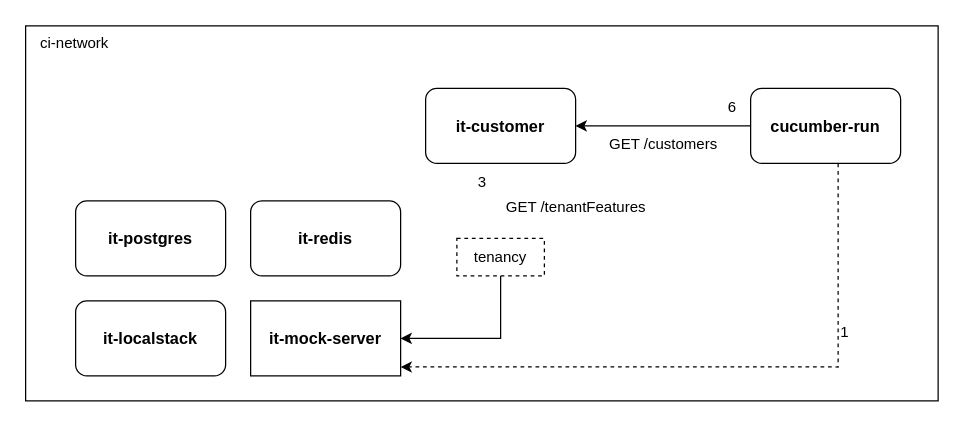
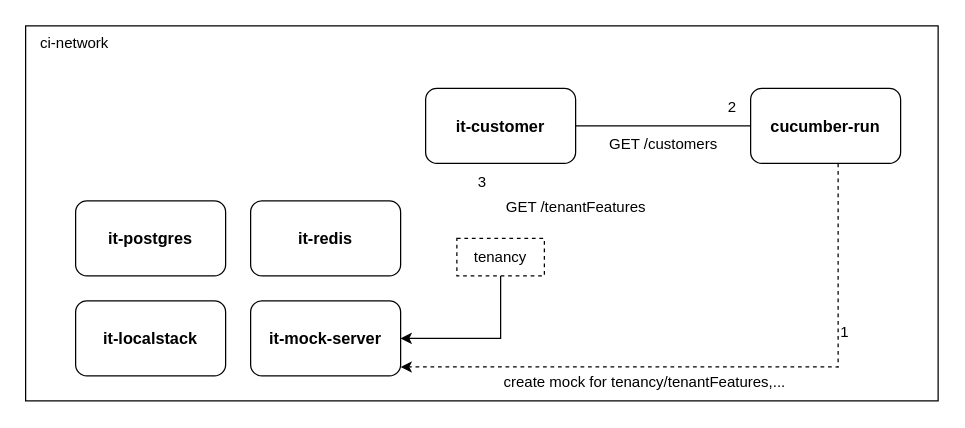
  <mxCell id="0" />
  <mxCell id="1" parent="0" />
  <mxCell id="2" value="ci-network" style="rounded=0;whiteSpace=wrap;html=1;align=left;verticalAlign=top;fillColor=none;spacingLeft=10;" vertex="1" parent="1"><mxGeometry x="20" y="20" width="730" height="300" as="geometry" /></mxCell>
  <mxCell id="3" value="&lt;b&gt;&lt;font style=&quot;font-size: 13px;&quot;&gt;it-postgres&lt;/font&gt;&lt;/b&gt;" style="rounded=1;whiteSpace=wrap;html=1;" vertex="1" parent="1"><mxGeometry x="60" y="160" width="120" height="60" as="geometry" /></mxCell>
  <mxCell id="4" value="&lt;b&gt;&lt;font style=&quot;font-size: 13px;&quot;&gt;it-redis&lt;/font&gt;&lt;/b&gt;" style="rounded=1;whiteSpace=wrap;html=1;" vertex="1" parent="1"><mxGeometry x="200" y="160" width="120" height="60" as="geometry" /></mxCell>
  <mxCell id="5" value="&lt;span style=&quot;font-size: 13px;&quot;&gt;&lt;b&gt;it-localstack&lt;/b&gt;&lt;/span&gt;" style="rounded=1;whiteSpace=wrap;html=1;" vertex="1" parent="1"><mxGeometry x="60" y="240" width="120" height="60" as="geometry" /></mxCell>
- <mxCell id="6" value="&lt;b&gt;&lt;font style=&quot;font-size: 13px;&quot;&gt;it-mock-server&lt;/font&gt;&lt;/b&gt;" style="whiteSpace=wrap;html=1;rounded=0;" vertex="1" parent="1"><mxGeometry x="200" y="240" width="120" height="60" as="geometry" /></mxCell>
+ <mxCell id="6" value="&lt;b&gt;&lt;font style=&quot;font-size: 13px;&quot;&gt;it-mock-server&lt;/font&gt;&lt;/b&gt;" style="rounded=1;whiteSpace=wrap;html=1;" vertex="1" parent="1"><mxGeometry x="200" y="240" width="120" height="60" as="geometry" /></mxCell>
  <mxCell id="7" value="&lt;b&gt;&lt;font style=&quot;font-size: 13px;&quot;&gt;it-customer&lt;/font&gt;&lt;/b&gt;" style="rounded=1;whiteSpace=wrap;html=1;" vertex="1" parent="1"><mxGeometry x="340" y="70" width="120" height="60" as="geometry" /></mxCell>
- <mxCell id="8" style="edgeStyle=orthogonalEdgeStyle;rounded=0;orthogonalLoop=1;jettySize=auto;html=1;entryX=1;entryY=0.5;entryDx=0;entryDy=0;" edge="1" parent="1" source="9" target="7"><mxGeometry relative="1" as="geometry" /></mxCell>
+ <mxCell id="8" style="edgeStyle=orthogonalEdgeStyle;rounded=0;orthogonalLoop=1;jettySize=auto;html=1;entryX=1;entryY=0.5;entryDx=0;entryDy=0;endArrow=none;" edge="1" parent="1" source="9" target="7"><mxGeometry relative="1" as="geometry" /></mxCell>
  <mxCell id="9" value="&lt;b&gt;&lt;font style=&quot;font-size: 13px;&quot;&gt;cucumber-run&lt;/font&gt;&lt;/b&gt;" style="rounded=1;whiteSpace=wrap;html=1;" vertex="1" parent="1"><mxGeometry x="600" y="70" width="120" height="60" as="geometry" /></mxCell>
  <mxCell id="10" style="edgeStyle=orthogonalEdgeStyle;rounded=0;orthogonalLoop=1;jettySize=auto;html=1;entryX=1;entryY=0.881;entryDx=0;entryDy=0;entryPerimeter=0;dashed=1;" edge="1" parent="1" source="9" target="6"><mxGeometry relative="1" as="geometry"><Array as="points"><mxPoint x="670" y="293" /></Array></mxGeometry></mxCell>
+ <mxCell id="11" value="create mock for tenancy/tenantFeatures,..." style="text;html=1;align=center;verticalAlign=middle;resizable=0;points=[];autosize=1;strokeColor=none;fillColor=none;" vertex="1" parent="1"><mxGeometry x="390" y="290" width="250" height="30" as="geometry" /></mxCell>
  <mxCell id="12" value="1" style="text;html=1;align=center;verticalAlign=middle;resizable=0;points=[];autosize=1;strokeColor=none;fillColor=none;" vertex="1" parent="1"><mxGeometry x="660" y="250" width="30" height="30" as="geometry" /></mxCell>
- <mxCell id="13" value="6" style="text;html=1;align=center;verticalAlign=middle;resizable=0;points=[];autosize=1;strokeColor=none;fillColor=none;" vertex="1" parent="1"><mxGeometry x="570" y="70" width="30" height="30" as="geometry" /></mxCell>
+ <mxCell id="13" value="2" style="text;html=1;align=center;verticalAlign=middle;resizable=0;points=[];autosize=1;strokeColor=none;fillColor=none;" vertex="1" parent="1"><mxGeometry x="570" y="70" width="30" height="30" as="geometry" /></mxCell>
  <mxCell id="14" value="GET /customers" style="text;html=1;align=center;verticalAlign=middle;resizable=0;points=[];autosize=1;strokeColor=none;fillColor=none;" vertex="1" parent="1"><mxGeometry x="470" y="100" width="120" height="30" as="geometry" /></mxCell>
  <mxCell id="15" style="edgeStyle=orthogonalEdgeStyle;rounded=0;orthogonalLoop=1;jettySize=auto;html=1;entryX=1;entryY=0.5;entryDx=0;entryDy=0;" edge="1" parent="1" source="16" target="6"><mxGeometry relative="1" as="geometry"><Array as="points"><mxPoint x="400" y="270" /></Array></mxGeometry></mxCell>
  <mxCell id="16" value="tenancy" style="rounded=0;whiteSpace=wrap;html=1;dashed=1;" vertex="1" parent="1"><mxGeometry x="365" y="190" width="70" height="30" as="geometry" /></mxCell>
  <mxCell id="17" value="3" style="text;html=1;align=center;verticalAlign=middle;resizable=0;points=[];autosize=1;strokeColor=none;fillColor=none;" vertex="1" parent="1"><mxGeometry x="370" y="130" width="30" height="30" as="geometry" /></mxCell>
  <mxCell id="18" value="GET /tenantFeatures" style="text;html=1;align=center;verticalAlign=middle;resizable=0;points=[];autosize=1;strokeColor=none;fillColor=none;" vertex="1" parent="1"><mxGeometry x="390" y="150" width="140" height="30" as="geometry" /></mxCell>
